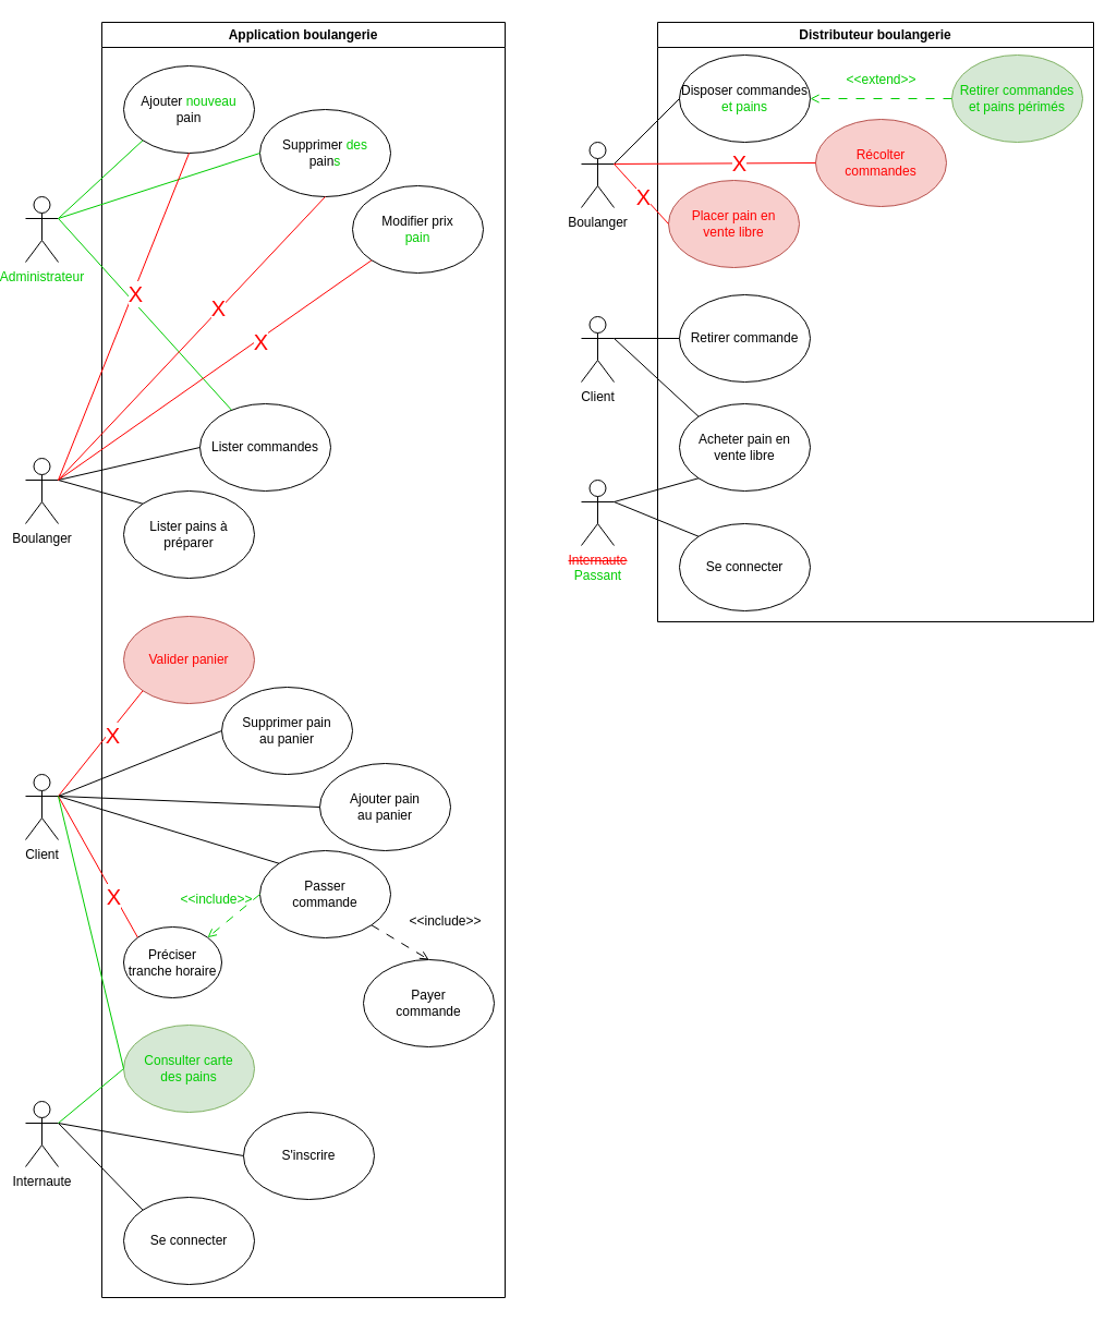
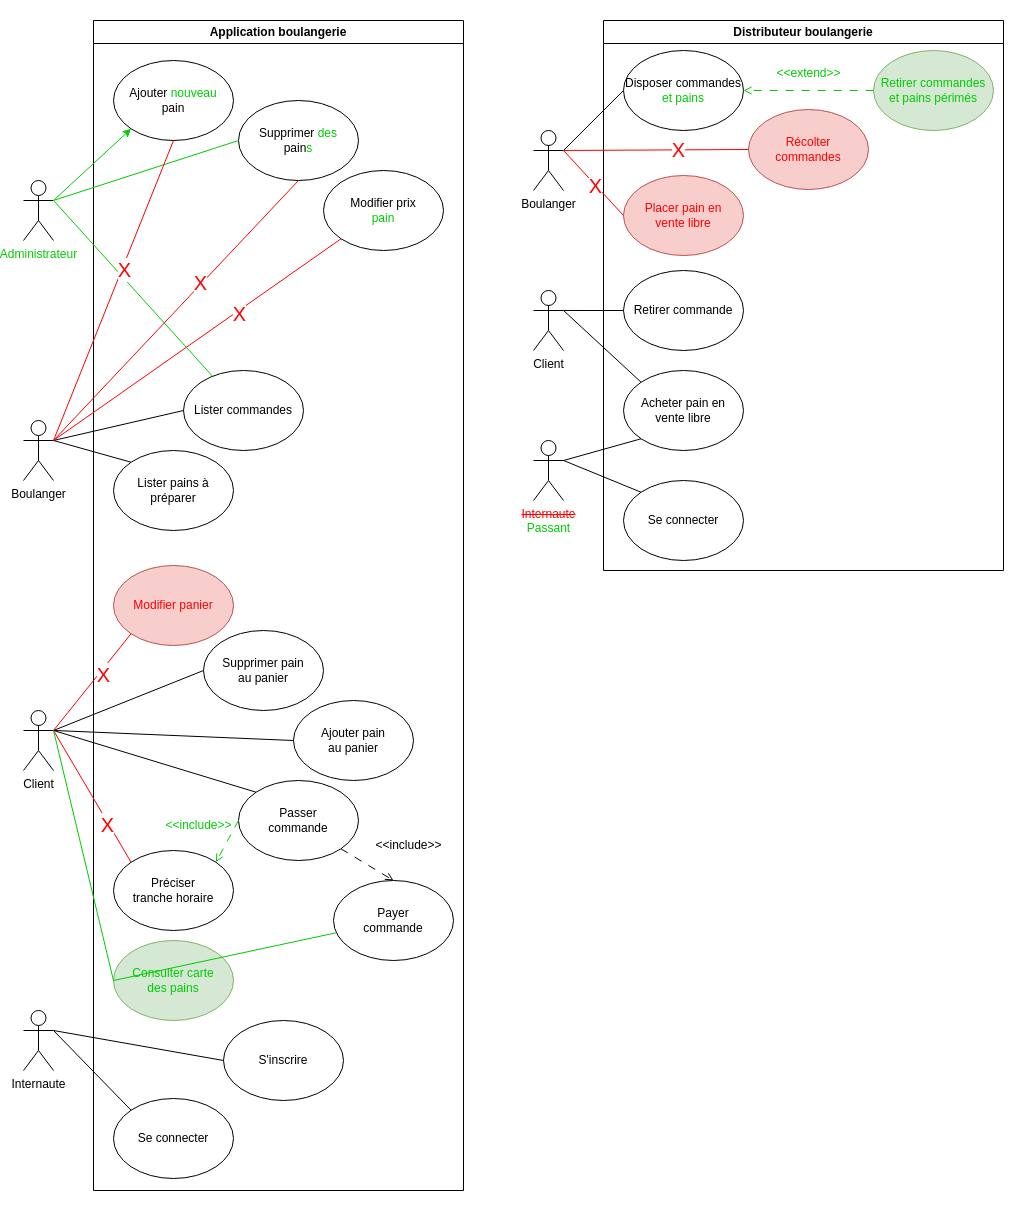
  <mxCell id="0" />
  <mxCell id="1" parent="0" />
  <mxCell id="2" value="Application boulangerie" style="swimlane;whiteSpace=wrap;html=1;startSize=23;" vertex="1" parent="1"><mxGeometry x="90" y="20" width="370" height="1170" as="geometry" /></mxCell>
  <mxCell id="3" value="Ajouter &lt;font color=&quot;#00cc00&quot;&gt;nouveau&lt;/font&gt;&lt;br&gt;pain" style="ellipse;whiteSpace=wrap;html=1;" vertex="1" parent="2"><mxGeometry x="20" y="40" width="120" height="80" as="geometry" /></mxCell>
  <mxCell id="4" value="Supprimer &lt;font color=&quot;#00cc00&quot;&gt;des&lt;/font&gt;&lt;br&gt;pain&lt;font color=&quot;#00cc00&quot;&gt;s&lt;/font&gt;" style="ellipse;whiteSpace=wrap;html=1;" vertex="1" parent="2"><mxGeometry x="145" y="80" width="120" height="80" as="geometry" /></mxCell>
  <mxCell id="5" value="Modifier prix&lt;br&gt;&lt;font color=&quot;#00cc00&quot;&gt;pain&lt;/font&gt;" style="ellipse;whiteSpace=wrap;html=1;" vertex="1" parent="2"><mxGeometry x="230" y="150" width="120" height="80" as="geometry" /></mxCell>
  <mxCell id="6" value="Lister commandes" style="ellipse;whiteSpace=wrap;html=1;" vertex="1" parent="2"><mxGeometry x="90" y="350" width="120" height="80" as="geometry" /></mxCell>
  <mxCell id="7" value="Lister pains à&lt;br&gt;préparer" style="ellipse;whiteSpace=wrap;html=1;" vertex="1" parent="2"><mxGeometry x="20" y="430" width="120" height="80" as="geometry" /></mxCell>
  <mxCell id="8" value="Supprimer pain&lt;br&gt;au panier" style="ellipse;whiteSpace=wrap;html=1;" vertex="1" parent="2"><mxGeometry x="110" y="610" width="120" height="80" as="geometry" /></mxCell>
  <mxCell id="9" value="Ajouter pain&lt;br&gt;au panier" style="ellipse;whiteSpace=wrap;html=1;" vertex="1" parent="2"><mxGeometry x="200" y="680" width="120" height="80" as="geometry" /></mxCell>
  <mxCell id="10" value="Passer&lt;br&gt;commande" style="ellipse;whiteSpace=wrap;html=1;" vertex="1" parent="2"><mxGeometry x="145" y="760" width="120" height="80" as="geometry" /></mxCell>
- <mxCell id="11" value="Valider panier" style="ellipse;whiteSpace=wrap;html=1;fillColor=#f8cecc;strokeColor=#b85450;fontColor=#ff0000;" vertex="1" parent="2"><mxGeometry x="20" y="545" width="120" height="80" as="geometry" /></mxCell>
- <mxCell id="12" value="Préciser&lt;br&gt;tranche horaire" style="ellipse;whiteSpace=wrap;html=1;" vertex="1" parent="2"><mxGeometry x="20" y="830" width="90" height="65" as="geometry" /></mxCell>
+ <mxCell id="11" value="Modifier panier" style="ellipse;whiteSpace=wrap;html=1;fillColor=#f8cecc;strokeColor=#b85450;fontColor=#ff0000;" vertex="1" parent="2"><mxGeometry x="20" y="545" width="120" height="80" as="geometry" /></mxCell>
+ <mxCell id="12" value="Préciser&lt;br&gt;tranche horaire" style="ellipse;whiteSpace=wrap;html=1;" vertex="1" parent="2"><mxGeometry x="20" y="830" width="120" height="80" as="geometry" /></mxCell>
  <mxCell id="13" value="" style="endArrow=open;html=1;rounded=0;exitX=0;exitY=0.5;exitDx=0;exitDy=0;entryX=1;entryY=0;entryDx=0;entryDy=0;endFill=0;dashed=1;dashPattern=8 8;strokeColor=#00CC00;" edge="1" parent="2" source="10" target="12"><mxGeometry width="50" height="50" relative="1" as="geometry"><mxPoint x="-130" y="900" as="sourcePoint" /><mxPoint x="-80" y="850" as="targetPoint" /></mxGeometry></mxCell>
  <mxCell id="14" value="&lt;font color=&quot;#00cc00&quot;&gt;&amp;lt;&amp;lt;include&amp;gt;&amp;gt;&lt;/font&gt;" style="text;html=1;align=center;verticalAlign=middle;resizable=0;points=[];autosize=1;strokeColor=none;fillColor=none;" vertex="1" parent="2"><mxGeometry x="60" y="790" width="90" height="30" as="geometry" /></mxCell>
  <mxCell id="15" value="Payer&lt;br&gt;commande" style="ellipse;whiteSpace=wrap;html=1;" vertex="1" parent="2"><mxGeometry x="240" y="860" width="120" height="80" as="geometry" /></mxCell>
  <mxCell id="16" value="" style="endArrow=open;html=1;rounded=0;exitX=1;exitY=1;exitDx=0;exitDy=0;entryX=0.5;entryY=0;entryDx=0;entryDy=0;endFill=0;dashed=1;dashPattern=8 8;strokeColor=#000000;" edge="1" parent="2" source="10" target="15"><mxGeometry width="50" height="50" relative="1" as="geometry"><mxPoint x="155" y="810" as="sourcePoint" /><mxPoint x="132" y="852" as="targetPoint" /></mxGeometry></mxCell>
  <mxCell id="17" value="&amp;lt;&amp;lt;include&amp;gt;&amp;gt;" style="text;html=1;align=center;verticalAlign=middle;resizable=0;points=[];autosize=1;strokeColor=none;fillColor=none;" vertex="1" parent="2"><mxGeometry x="270" y="810" width="90" height="30" as="geometry" /></mxCell>
  <mxCell id="18" value="Se connecter" style="ellipse;whiteSpace=wrap;html=1;" vertex="1" parent="2"><mxGeometry x="20" y="1078" width="120" height="80" as="geometry" /></mxCell>
  <mxCell id="19" value="S'inscrire" style="ellipse;whiteSpace=wrap;html=1;" vertex="1" parent="2"><mxGeometry x="130" y="1000" width="120" height="80" as="geometry" /></mxCell>
  <mxCell id="20" value="Consulter carte&lt;br&gt;des pains" style="ellipse;whiteSpace=wrap;html=1;fillColor=#d5e8d4;strokeColor=#82b366;fontColor=#00CC00;" vertex="1" parent="2"><mxGeometry x="20" y="920" width="120" height="80" as="geometry" /></mxCell>
  <mxCell id="21" value="&lt;font color=&quot;#00cc00&quot;&gt;Administrateur&lt;/font&gt;" style="shape=umlActor;verticalLabelPosition=bottom;verticalAlign=top;html=1;gradientColor=none;" vertex="1" parent="1"><mxGeometry x="20" y="180" width="30" height="60" as="geometry" /></mxCell>
  <mxCell id="22" value="Boulanger" style="shape=umlActor;verticalLabelPosition=bottom;verticalAlign=top;html=1;" vertex="1" parent="1"><mxGeometry x="20" y="420" width="30" height="60" as="geometry" /></mxCell>
  <mxCell id="23" value="Client" style="shape=umlActor;verticalLabelPosition=bottom;verticalAlign=top;html=1;" vertex="1" parent="1"><mxGeometry x="20" y="710" width="30" height="60" as="geometry" /></mxCell>
  <mxCell id="24" value="Internaute" style="shape=umlActor;verticalLabelPosition=bottom;verticalAlign=top;html=1;" vertex="1" parent="1"><mxGeometry x="20" y="1010" width="30" height="60" as="geometry" /></mxCell>
- <mxCell id="25" value="" style="endArrow=none;html=1;rounded=0;entryX=0;entryY=1;entryDx=0;entryDy=0;exitX=1;exitY=0.333;exitDx=0;exitDy=0;exitPerimeter=0;strokeColor=#00CC00;" edge="1" parent="1" source="21" target="3"><mxGeometry width="50" height="50" relative="1" as="geometry"><mxPoint x="50" y="260" as="sourcePoint" /><mxPoint x="100" y="210" as="targetPoint" /></mxGeometry></mxCell>
+ <mxCell id="25" value="" style="endArrow=classic;html=1;rounded=0;entryX=0;entryY=1;entryDx=0;entryDy=0;exitX=1;exitY=0.333;exitDx=0;exitDy=0;exitPerimeter=0;strokeColor=#00CC00;" edge="1" parent="1" source="21" target="3"><mxGeometry width="50" height="50" relative="1" as="geometry"><mxPoint x="50" y="260" as="sourcePoint" /><mxPoint x="100" y="210" as="targetPoint" /></mxGeometry></mxCell>
  <mxCell id="26" value="" style="endArrow=none;html=1;rounded=0;entryX=0;entryY=0.5;entryDx=0;entryDy=0;exitX=1;exitY=0.333;exitDx=0;exitDy=0;exitPerimeter=0;strokeColor=#00CC00;" edge="1" parent="1" source="21" target="4"><mxGeometry width="50" height="50" relative="1" as="geometry"><mxPoint x="60" y="150" as="sourcePoint" /><mxPoint x="148" y="128" as="targetPoint" /></mxGeometry></mxCell>
  <mxCell id="27" value="" style="endArrow=none;html=1;rounded=0;exitX=1;exitY=0.333;exitDx=0;exitDy=0;exitPerimeter=0;strokeColor=#00CC00;" edge="1" parent="1" source="21" target="6"><mxGeometry width="50" height="50" relative="1" as="geometry"><mxPoint x="60" y="160" as="sourcePoint" /><mxPoint x="148" y="128" as="targetPoint" /></mxGeometry></mxCell>
  <mxCell id="28" value="" style="endArrow=none;html=1;rounded=0;entryX=1;entryY=0.333;entryDx=0;entryDy=0;entryPerimeter=0;exitX=0;exitY=0.5;exitDx=0;exitDy=0;" edge="1" parent="1" source="6" target="22"><mxGeometry width="50" height="50" relative="1" as="geometry"><mxPoint x="110" y="500" as="sourcePoint" /><mxPoint x="148" y="422" as="targetPoint" /></mxGeometry></mxCell>
  <mxCell id="29" value="" style="endArrow=none;html=1;rounded=0;exitX=0;exitY=0;exitDx=0;exitDy=0;entryX=1;entryY=0.333;entryDx=0;entryDy=0;entryPerimeter=0;" edge="1" parent="1" source="7" target="22"><mxGeometry width="50" height="50" relative="1" as="geometry"><mxPoint x="148" y="568" as="sourcePoint" /><mxPoint x="50" y="520" as="targetPoint" /></mxGeometry></mxCell>
  <mxCell id="30" value="" style="endArrow=none;html=1;rounded=0;exitX=0.5;exitY=1;exitDx=0;exitDy=0;entryX=1;entryY=0.333;entryDx=0;entryDy=0;entryPerimeter=0;strokeColor=#ff0000;" edge="1" parent="1" source="3" target="22"><mxGeometry width="50" height="50" relative="1" as="geometry"><mxPoint x="170" y="180" as="sourcePoint" /><mxPoint x="50" y="380" as="targetPoint" /></mxGeometry></mxCell>
  <mxCell id="31" value="&lt;font color=&quot;#ff0000&quot; style=&quot;font-size: 20px;&quot;&gt;X&lt;/font&gt;" style="edgeLabel;html=1;align=center;verticalAlign=middle;resizable=0;points=[];" vertex="1" connectable="0" parent="30"><mxGeometry x="-0.144" y="2" relative="1" as="geometry"><mxPoint as="offset" /></mxGeometry></mxCell>
  <mxCell id="32" value="" style="endArrow=none;html=1;rounded=0;exitX=0.5;exitY=1;exitDx=0;exitDy=0;entryX=1;entryY=0.333;entryDx=0;entryDy=0;entryPerimeter=0;strokeColor=#FF0000;" edge="1" parent="1" source="4" target="22"><mxGeometry width="50" height="50" relative="1" as="geometry"><mxPoint x="138" y="138" as="sourcePoint" /><mxPoint x="40" y="380" as="targetPoint" /></mxGeometry></mxCell>
  <mxCell id="33" value="&lt;font color=&quot;#ff0000&quot; style=&quot;font-size: 20px;&quot;&gt;X&lt;/font&gt;" style="edgeLabel;html=1;align=center;verticalAlign=middle;resizable=0;points=[];" vertex="1" connectable="0" parent="32"><mxGeometry x="-0.203" y="-2" relative="1" as="geometry"><mxPoint as="offset" /></mxGeometry></mxCell>
  <mxCell id="34" value="" style="endArrow=none;html=1;rounded=0;exitX=0;exitY=1;exitDx=0;exitDy=0;entryX=1;entryY=0.333;entryDx=0;entryDy=0;entryPerimeter=0;strokeColor=#FF0000;" edge="1" parent="1" source="5" target="22"><mxGeometry width="50" height="50" relative="1" as="geometry"><mxPoint x="263" y="178" as="sourcePoint" /><mxPoint x="30" y="380" as="targetPoint" /></mxGeometry></mxCell>
  <mxCell id="35" value="&lt;font color=&quot;#ff0000&quot; style=&quot;font-size: 20px;&quot;&gt;X&lt;/font&gt;" style="edgeLabel;html=1;align=center;verticalAlign=middle;resizable=0;points=[];" vertex="1" connectable="0" parent="34"><mxGeometry x="-0.284" y="2" relative="1" as="geometry"><mxPoint as="offset" /></mxGeometry></mxCell>
  <mxCell id="36" value="" style="endArrow=none;html=1;rounded=0;entryX=0;entryY=1;entryDx=0;entryDy=0;exitX=1;exitY=0.333;exitDx=0;exitDy=0;exitPerimeter=0;fontColor=#000000;strokeColor=#ff0000;" edge="1" parent="1" source="23" target="11"><mxGeometry width="50" height="50" relative="1" as="geometry"><mxPoint y="640" as="sourcePoint" x="-20" /><mxPoint x="30" y="590" as="targetPoint" /></mxGeometry></mxCell>
  <mxCell id="37" value="&lt;font color=&quot;#ff0000&quot; style=&quot;font-size: 20px;&quot;&gt;X&lt;/font&gt;" style="edgeLabel;html=1;align=center;verticalAlign=middle;resizable=0;points=[];" vertex="1" connectable="0" parent="36"><mxGeometry x="0.205" y="-3" relative="1" as="geometry"><mxPoint as="offset" /></mxGeometry></mxCell>
  <mxCell id="38" value="" style="endArrow=none;html=1;rounded=0;entryX=0;entryY=0.5;entryDx=0;entryDy=0;exitX=1;exitY=0.333;exitDx=0;exitDy=0;exitPerimeter=0;" edge="1" parent="1" source="23" target="8"><mxGeometry width="50" height="50" relative="1" as="geometry"><mxPoint x="60" y="740" as="sourcePoint" /><mxPoint x="138" y="643" as="targetPoint" /></mxGeometry></mxCell>
  <mxCell id="39" value="" style="endArrow=none;html=1;rounded=0;entryX=0;entryY=0.5;entryDx=0;entryDy=0;exitX=1;exitY=0.333;exitDx=0;exitDy=0;exitPerimeter=0;" edge="1" parent="1" source="23" target="9"><mxGeometry width="50" height="50" relative="1" as="geometry"><mxPoint x="60" y="740" as="sourcePoint" /><mxPoint x="210" y="680" as="targetPoint" /></mxGeometry></mxCell>
  <mxCell id="40" value="" style="endArrow=none;html=1;rounded=0;entryX=0;entryY=0;entryDx=0;entryDy=0;exitX=1;exitY=0.333;exitDx=0;exitDy=0;exitPerimeter=0;" edge="1" parent="1" source="23" target="10"><mxGeometry width="50" height="50" relative="1" as="geometry"><mxPoint x="60" y="740" as="sourcePoint" /><mxPoint x="300" y="750" as="targetPoint" /></mxGeometry></mxCell>
  <mxCell id="41" value="" style="endArrow=none;html=1;rounded=0;entryX=0;entryY=0;entryDx=0;entryDy=0;exitX=1;exitY=0.333;exitDx=0;exitDy=0;exitPerimeter=0;strokeColor=#FF0000;" edge="1" parent="1" source="23" target="12"><mxGeometry width="50" height="50" relative="1" as="geometry"><mxPoint x="60" y="740" as="sourcePoint" /><mxPoint x="228" y="802" as="targetPoint" /></mxGeometry></mxCell>
  <mxCell id="42" value="&lt;font style=&quot;font-size: 20px;&quot; color=&quot;#ff0000&quot;&gt;X&lt;/font&gt;" style="edgeLabel;html=1;align=center;verticalAlign=middle;resizable=0;points=[];" vertex="1" connectable="0" parent="41"><mxGeometry x="0.409" y="-1" relative="1" as="geometry"><mxPoint as="offset" /></mxGeometry></mxCell>
  <mxCell id="43" value="" style="endArrow=none;html=1;rounded=0;exitX=0;exitY=0;exitDx=0;exitDy=0;entryX=1;entryY=0.333;entryDx=0;entryDy=0;entryPerimeter=0;" edge="1" parent="1" source="18" target="24"><mxGeometry width="50" height="50" relative="1" as="geometry"><mxPoint x="-30" y="920" as="sourcePoint" /><mxPoint x="20" y="870" as="targetPoint" /></mxGeometry></mxCell>
  <mxCell id="44" value="" style="endArrow=none;html=1;rounded=0;entryX=0;entryY=0.5;entryDx=0;entryDy=0;" edge="1" parent="1" target="19"><mxGeometry width="50" height="50" relative="1" as="geometry"><mxPoint x="50" y="1030" as="sourcePoint" /><mxPoint x="0" y="940" as="targetPoint" /></mxGeometry></mxCell>
- <mxCell id="45" value="" style="endArrow=none;html=1;rounded=0;entryX=1;entryY=0.333;entryDx=0;entryDy=0;exitX=0;exitY=0.5;exitDx=0;exitDy=0;entryPerimeter=0;strokeColor=#00CC00;" edge="1" parent="1" source="20" target="24"><mxGeometry width="50" height="50" relative="1" as="geometry"><mxPoint x="60" y="1040" as="sourcePoint" /><mxPoint x="230" y="1070" as="targetPoint" /></mxGeometry></mxCell>
+ <mxCell id="45" value="" style="endArrow=none;html=1;rounded=0;exitX=0;exitY=0.5;exitDx=0;exitDy=0;strokeColor=#00CC00;" edge="1" parent="1" source="20" target="15"><mxGeometry width="50" height="50" relative="1" as="geometry"><mxPoint x="60" y="1040" as="sourcePoint" /><mxPoint x="230" y="1070" as="targetPoint" /></mxGeometry></mxCell>
  <mxCell id="46" value="" style="endArrow=none;html=1;rounded=0;entryX=0;entryY=0.5;entryDx=0;entryDy=0;exitX=1;exitY=0.333;exitDx=0;exitDy=0;strokeColor=#00CC00;exitPerimeter=0;" edge="1" parent="1" source="23" target="20"><mxGeometry width="50" height="50" relative="1" as="geometry"><mxPoint x="120" y="990" as="sourcePoint" /><mxPoint x="60" y="1040" as="targetPoint" /></mxGeometry></mxCell>
  <mxCell id="47" value="Distributeur boulangerie" style="swimlane;whiteSpace=wrap;html=1;startSize=23;" vertex="1" parent="1"><mxGeometry x="600" y="20" width="400" height="550" as="geometry"><mxRectangle x="620" y="50" width="180" height="30" as="alternateBounds" /></mxGeometry></mxCell>
  <mxCell id="48" value="Disposer commandes&lt;br&gt;&lt;font color=&quot;#00cc00&quot;&gt;et pains&lt;/font&gt;" style="ellipse;whiteSpace=wrap;html=1;" vertex="1" parent="47"><mxGeometry x="20" y="30" width="120" height="80" as="geometry" /></mxCell>
  <mxCell id="49" value="&lt;font color=&quot;#ff0000&quot;&gt;Récolter&lt;br&gt;commandes&lt;/font&gt;" style="ellipse;whiteSpace=wrap;html=1;fillColor=#f8cecc;strokeColor=#b85450;" vertex="1" parent="47"><mxGeometry x="145" y="89" width="120" height="80" as="geometry" /></mxCell>
  <mxCell id="50" value="Retirer commande" style="ellipse;whiteSpace=wrap;html=1;" vertex="1" parent="47"><mxGeometry x="20" y="250" width="120" height="80" as="geometry" /></mxCell>
  <mxCell id="51" value="Se connecter" style="ellipse;whiteSpace=wrap;html=1;" vertex="1" parent="47"><mxGeometry x="20" y="460" width="120" height="80" as="geometry" /></mxCell>
  <mxCell id="52" value="Acheter pain en&lt;br&gt;vente libre" style="ellipse;whiteSpace=wrap;html=1;" vertex="1" parent="47"><mxGeometry x="20" y="350" width="120" height="80" as="geometry" /></mxCell>
- <mxCell id="53" value="&lt;font color=&quot;#ff0000&quot;&gt;Placer pain en&lt;br&gt;vente libre&lt;/font&gt;" style="ellipse;whiteSpace=wrap;html=1;fillColor=#f8cecc;strokeColor=#b85450;" vertex="1" parent="47"><mxGeometry x="10" y="145" width="120" height="80" as="geometry" /></mxCell>
+ <mxCell id="53" value="&lt;font color=&quot;#ff0000&quot;&gt;Placer pain en&lt;br&gt;vente libre&lt;/font&gt;" style="ellipse;whiteSpace=wrap;html=1;fillColor=#f8cecc;strokeColor=#b85450;" vertex="1" parent="47"><mxGeometry x="20" y="155" width="120" height="80" as="geometry" /></mxCell>
  <mxCell id="54" value="Retirer commandes&lt;br&gt;et pains périmés" style="ellipse;whiteSpace=wrap;html=1;fillColor=#d5e8d4;strokeColor=#82b366;fontColor=#00CC00;" vertex="1" parent="47"><mxGeometry x="270" y="30" width="120" height="80" as="geometry" /></mxCell>
  <mxCell id="55" value="" style="endArrow=open;html=1;rounded=0;exitX=0;exitY=0.5;exitDx=0;exitDy=0;entryX=1;entryY=0.5;entryDx=0;entryDy=0;dashed=1;dashPattern=8 8;endFill=0;strokeColor=#00CC00;" edge="1" parent="47" source="54" target="48"><mxGeometry width="50" height="50" relative="1" as="geometry"><mxPoint x="100" y="50" as="sourcePoint" /><mxPoint x="150" as="targetPoint" /></mxGeometry></mxCell>
  <mxCell id="56" value="&lt;font color=&quot;#00cc00&quot;&gt;&amp;lt;&amp;lt;extend&amp;gt;&amp;gt;&lt;/font&gt;" style="text;html=1;align=center;verticalAlign=middle;resizable=0;points=[];autosize=1;strokeColor=none;fillColor=none;" vertex="1" parent="47"><mxGeometry x="160" y="38" width="90" height="30" as="geometry" /></mxCell>
  <mxCell id="57" value="Boulanger" style="shape=umlActor;verticalLabelPosition=bottom;verticalAlign=top;html=1;" vertex="1" parent="1"><mxGeometry x="530" y="130" width="30" height="60" as="geometry" /></mxCell>
  <mxCell id="58" value="Client" style="shape=umlActor;verticalLabelPosition=bottom;verticalAlign=top;html=1;" vertex="1" parent="1"><mxGeometry x="530" y="290" width="30" height="60" as="geometry" /></mxCell>
  <mxCell id="59" value="&lt;font color=&quot;#ff0000&quot;&gt;&lt;strike&gt;Internaute&lt;/strike&gt;&lt;/font&gt;&lt;br&gt;&lt;font color=&quot;#00cc00&quot;&gt;Passant&lt;/font&gt;" style="shape=umlActor;verticalLabelPosition=bottom;verticalAlign=top;html=1;" vertex="1" parent="1"><mxGeometry x="530" y="440" width="30" height="60" as="geometry" /></mxCell>
  <mxCell id="60" value="" style="endArrow=none;html=1;rounded=0;entryX=1;entryY=0.333;entryDx=0;entryDy=0;entryPerimeter=0;exitX=0;exitY=0.5;exitDx=0;exitDy=0;" edge="1" parent="1" source="48" target="57"><mxGeometry width="50" height="50" relative="1" as="geometry"><mxPoint x="620" y="210" as="sourcePoint" /><mxPoint x="658" y="132" as="targetPoint" /></mxGeometry></mxCell>
  <mxCell id="61" value="" style="endArrow=none;html=1;rounded=0;exitX=0;exitY=0.5;exitDx=0;exitDy=0;entryX=1;entryY=0.333;entryDx=0;entryDy=0;entryPerimeter=0;fillColor=#f8cecc;strokeColor=#FF0000;" edge="1" parent="1" source="49" target="57"><mxGeometry width="50" height="50" relative="1" as="geometry"><mxPoint x="658" y="278" as="sourcePoint" /><mxPoint x="560" y="230" as="targetPoint" /></mxGeometry></mxCell>
  <mxCell id="62" value="&lt;font style=&quot;font-size: 20px;&quot; color=&quot;#ff0000&quot;&gt;X&lt;/font&gt;" style="edgeLabel;html=1;align=center;verticalAlign=middle;resizable=0;points=[];" vertex="1" connectable="0" parent="61"><mxGeometry x="-0.239" y="-1" relative="1" as="geometry"><mxPoint as="offset" /></mxGeometry></mxCell>
  <mxCell id="63" value="" style="endArrow=none;html=1;rounded=0;entryX=0;entryY=0.5;entryDx=0;entryDy=0;exitX=1;exitY=0.333;exitDx=0;exitDy=0;exitPerimeter=0;" edge="1" parent="1" source="58" target="50"><mxGeometry width="50" height="50" relative="1" as="geometry"><mxPoint x="570" y="410" as="sourcePoint" /><mxPoint x="648" y="313" as="targetPoint" /></mxGeometry></mxCell>
  <mxCell id="64" value="" style="endArrow=none;html=1;rounded=0;exitX=0;exitY=0;exitDx=0;exitDy=0;entryX=1;entryY=0.333;entryDx=0;entryDy=0;entryPerimeter=0;" edge="1" parent="1" source="51" target="59"><mxGeometry width="50" height="50" relative="1" as="geometry"><mxPoint x="480" y="350" as="sourcePoint" /><mxPoint x="530" y="300" as="targetPoint" /></mxGeometry></mxCell>
  <mxCell id="65" value="" style="endArrow=none;html=1;rounded=0;entryX=0;entryY=1;entryDx=0;entryDy=0;" edge="1" parent="1" target="52"><mxGeometry width="50" height="50" relative="1" as="geometry"><mxPoint x="560" y="460" as="sourcePoint" /><mxPoint x="510" y="370" as="targetPoint" /></mxGeometry></mxCell>
  <mxCell id="66" value="" style="endArrow=none;html=1;rounded=0;entryX=1;entryY=0.333;entryDx=0;entryDy=0;entryPerimeter=0;exitX=0;exitY=0.5;exitDx=0;exitDy=0;strokeColor=#FF0000;" edge="1" parent="1" source="53" target="57"><mxGeometry width="50" height="50" relative="1" as="geometry"><mxPoint x="630" y="100" as="sourcePoint" /><mxPoint x="570" y="160" as="targetPoint" /></mxGeometry></mxCell>
  <mxCell id="67" value="&lt;font color=&quot;#ff0000&quot; style=&quot;font-size: 20px;&quot;&gt;X&lt;/font&gt;" style="edgeLabel;html=1;align=center;verticalAlign=middle;resizable=0;points=[];" vertex="1" connectable="0" parent="66"><mxGeometry x="-0.046" relative="1" as="geometry"><mxPoint as="offset" /></mxGeometry></mxCell>
  <mxCell id="68" value="" style="endArrow=none;html=1;rounded=0;entryX=0;entryY=0;entryDx=0;entryDy=0;exitX=1;exitY=0.333;exitDx=0;exitDy=0;exitPerimeter=0;" edge="1" parent="1" source="58" target="52"><mxGeometry width="50" height="50" relative="1" as="geometry"><mxPoint x="570" y="320" as="sourcePoint" /><mxPoint x="630" y="320" as="targetPoint" /></mxGeometry></mxCell>
